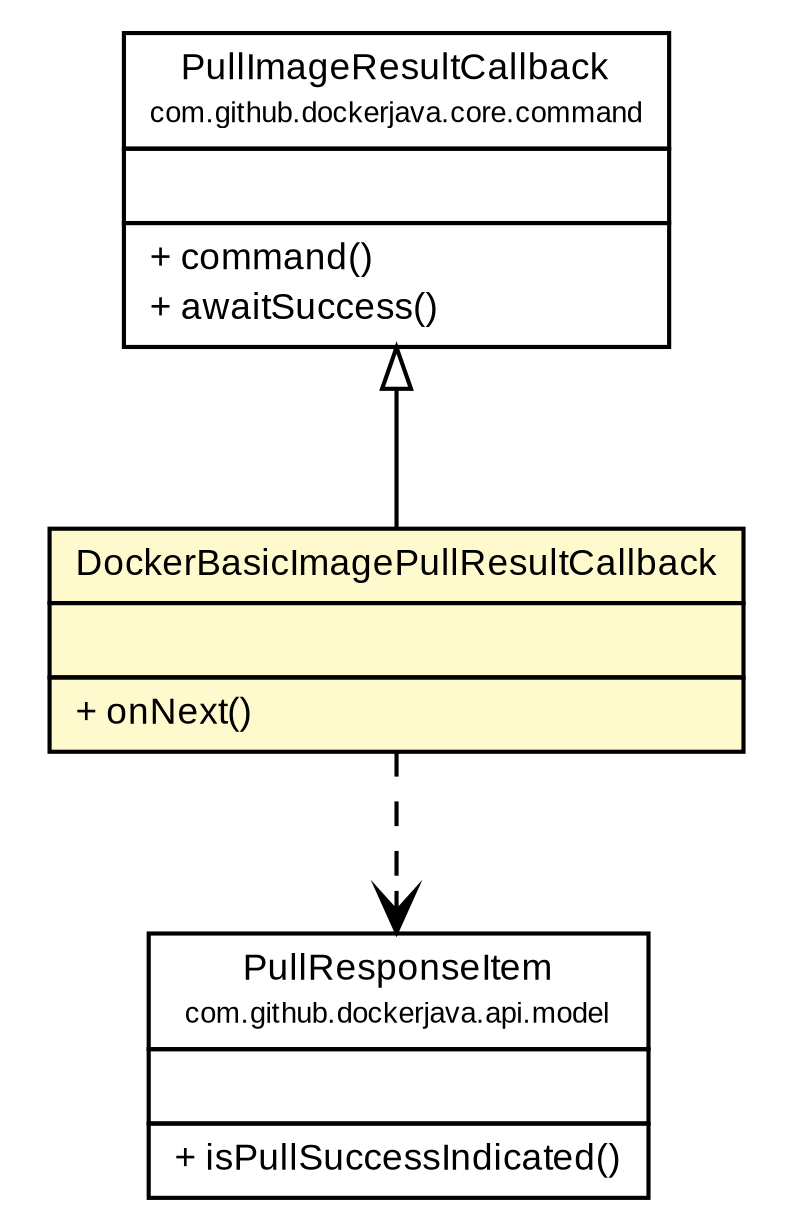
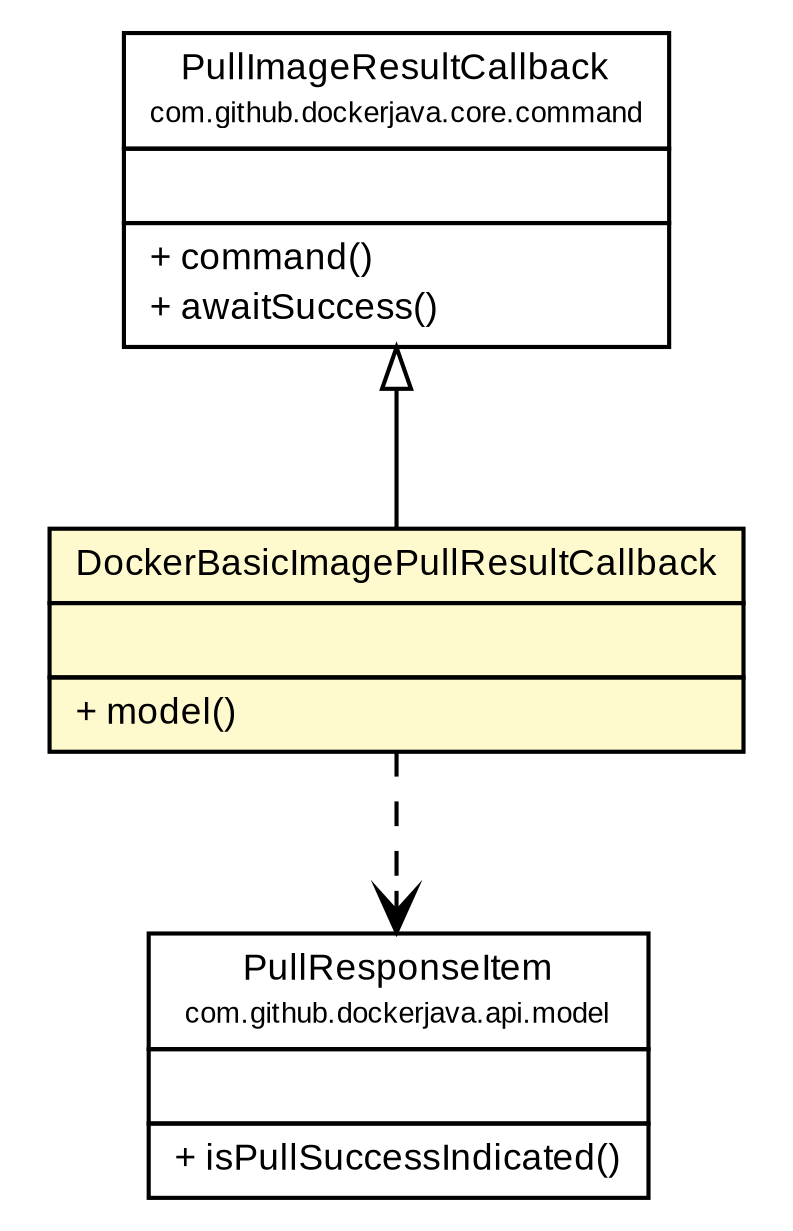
  digraph {
    nodesep=0.25
    ranksep=0.5
    node [fontcolor=black fontname=arial fontsize=9.0 shape=plaintext]
    edge [fontname=arial headport=p labelfontname=arial labelfontsize=10 tailport=p]
-   n1 [label=<<table title="com.castinfo.devops.robotest.docker.DockerBasicImagePullResultCallback" border="0" cellborder="1" cellspacing="0" cellpadding="2" port="p" bgcolor="lemonChiffon" href="./DockerBasicImagePullResultCallback.html"> 		<tr><td><table border="0" cellspacing="0" cellpadding="1"> <tr><td align="center" balign="center"> DockerBasicImagePullResultCallback </td></tr> 		</table></td></tr> 		<tr><td><table border="0" cellspacing="0" cellpadding="1"> <tr><td align="left" balign="left">  </td></tr> 		</table></td></tr> 		<tr><td><table border="0" cellspacing="0" cellpadding="1"> <tr><td align="left" balign="left"> + onNext() </td></tr> 		</table></td></tr> 		</table>>]
+   n1 [label=<<table title="com.castinfo.devops.robotest.docker.DockerBasicImagePullResultCallback" border="0" cellborder="1" cellspacing="0" cellpadding="2" port="p" bgcolor="lemonChiffon" href="./DockerBasicImagePullResultCallback.html"> 		<tr><td><table border="0" cellspacing="0" cellpadding="1"> <tr><td align="center" balign="center"> DockerBasicImagePullResultCallback </td></tr> 		</table></td></tr> 		<tr><td><table border="0" cellspacing="0" cellpadding="1"> <tr><td align="left" balign="left">  </td></tr> 		</table></td></tr> 		<tr><td><table border="0" cellspacing="0" cellpadding="1"> <tr><td align="left" balign="left"> + model() </td></tr> 		</table></td></tr> 		</table>>]
    n2 [label=<<table title="com.github.dockerjava.api.model.PullResponseItem" border="0" cellborder="1" cellspacing="0" cellpadding="2" port="p" href="https://java.sun.com/j2se/1.4.2/docs/api/com/github/dockerjava/api/model/PullResponseItem.html"> 		<tr><td><table border="0" cellspacing="0" cellpadding="1"> <tr><td align="center" balign="center"> PullResponseItem </td></tr> <tr><td align="center" balign="center"><font point-size="7.0"> com.github.dockerjava.api.model </font></td></tr> 		</table></td></tr> 		<tr><td><table border="0" cellspacing="0" cellpadding="1"> <tr><td align="left" balign="left">  </td></tr> 		</table></td></tr> 		<tr><td><table border="0" cellspacing="0" cellpadding="1"> <tr><td align="left" balign="left"> + isPullSuccessIndicated() </td></tr> 		</table></td></tr> 		</table>>]
    n3 [label=<<table title="com.github.dockerjava.core.command.PullImageResultCallback" border="0" cellborder="1" cellspacing="0" cellpadding="2" port="p" href="https://java.sun.com/j2se/1.4.2/docs/api/com/github/dockerjava/core/command/PullImageResultCallback.html"> 		<tr><td><table border="0" cellspacing="0" cellpadding="1"> <tr><td align="center" balign="center"> PullImageResultCallback </td></tr> <tr><td align="center" balign="center"><font point-size="7.0"> com.github.dockerjava.core.command </font></td></tr> 		</table></td></tr> 		<tr><td><table border="0" cellspacing="0" cellpadding="1"> <tr><td align="left" balign="left">  </td></tr> 		</table></td></tr> 		<tr><td><table border="0" cellspacing="0" cellpadding="1"> <tr><td align="left" balign="left"> + command() </td></tr> <tr><td align="left" balign="left"> + awaitSuccess() </td></tr> 		</table></td></tr> 		</table>>]
    n1 -> n2 [arrowhead=open color=black fontcolor=black fontsize=10.0 style=dashed]
    n3 -> n1 [arrowtail=empty dir=back fontsize=10]
  }
